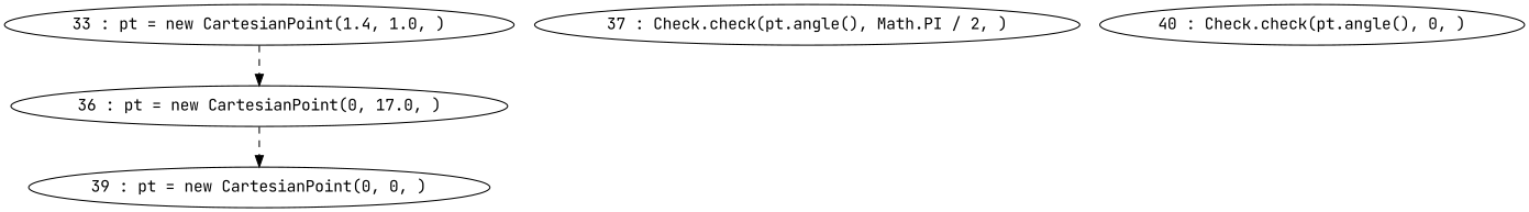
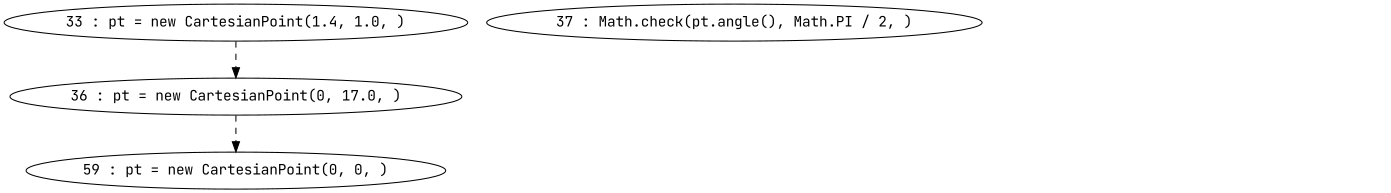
  digraph {
    fontname="JetBrains Mono"
    node [fontname="JetBrains Mono"]
    edge [fontname="JetBrains Mono" style=dashed]
    n1 [label="33 : pt = new CartesianPoint(1.4, 1.0, )"]
    "36 : pt = new CartesianPoint(0, 17.0, )"
-   "39 : pt = new CartesianPoint(0, 0, )"
-   "37 : Check.check(pt.angle(), Math.PI / 2, )"
-   "40 : Check.check(pt.angle(), 0, )"
+   "39 : pt = new CartesianPoint(0, 0, )" [label="59 : pt = new CartesianPoint(0, 0, )"]
+   "37 : Check.check(pt.angle(), Math.PI / 2, )" [label="37 : Math.check(pt.angle(), Math.PI / 2, )"]
    n1 -> "36 : pt = new CartesianPoint(0, 17.0, )"
    "36 : pt = new CartesianPoint(0, 17.0, )" -> "39 : pt = new CartesianPoint(0, 0, )"
  }
